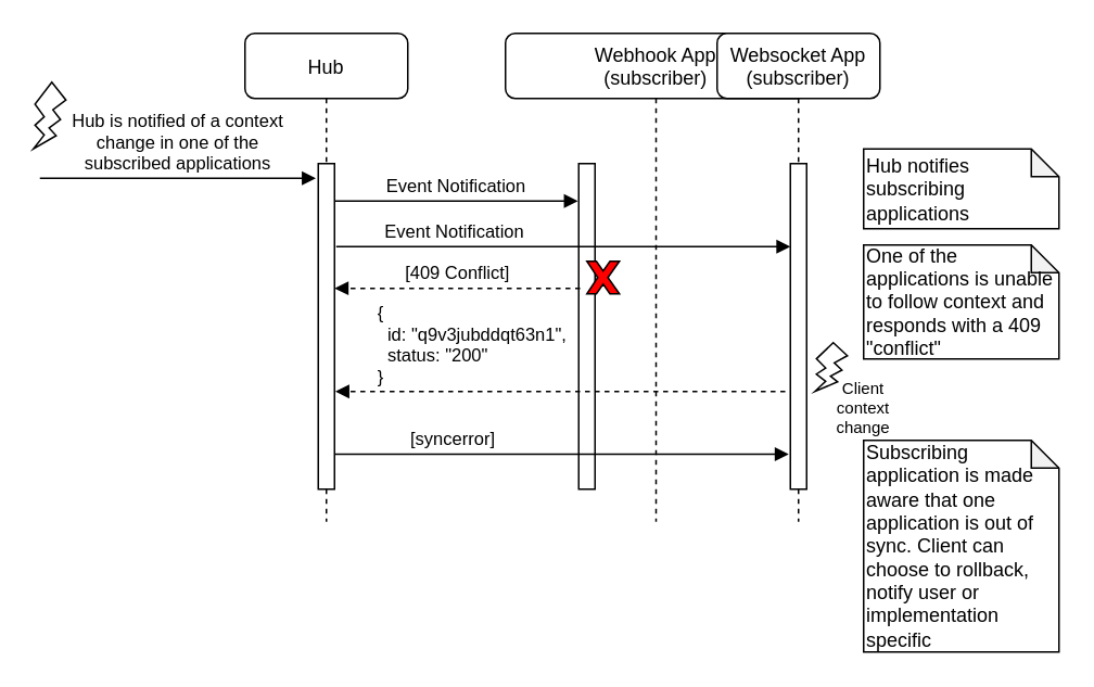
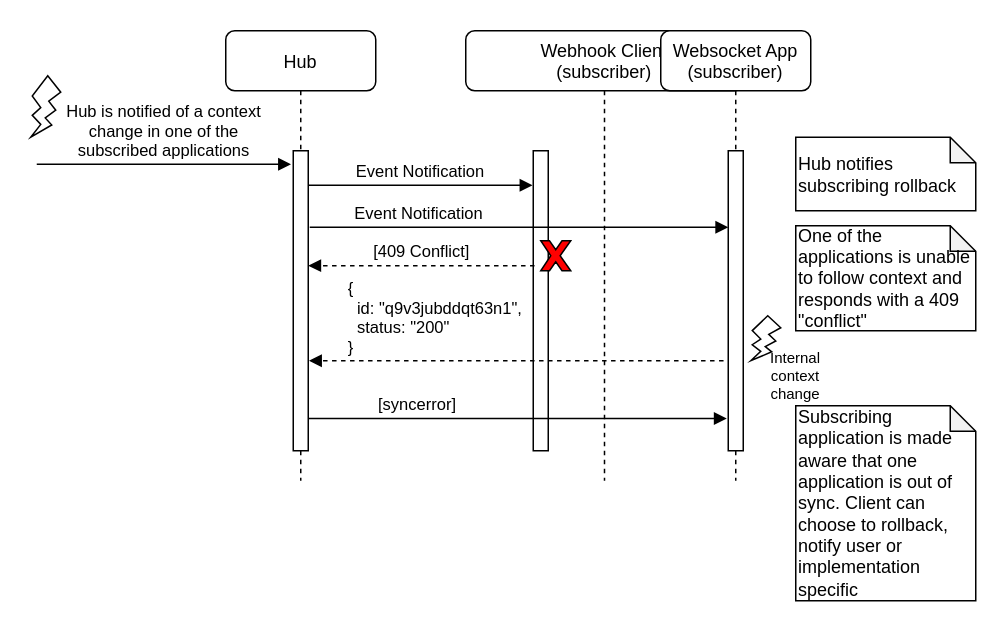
  <mxCell id="0" />
  <mxCell id="1" parent="0" />
  <mxCell id="2" value="Hub" style="shape=umlLifeline;perimeter=lifelinePerimeter;container=1;collapsible=0;recursiveResize=0;rounded=1;shadow=0;strokeWidth=1;" parent="1" vertex="1"><mxGeometry x="150" y="20" width="100" height="300" as="geometry" /></mxCell>
  <mxCell id="3" value="" style="points=[];perimeter=orthogonalPerimeter;rounded=0;shadow=0;strokeWidth=1;" parent="2" vertex="1"><mxGeometry x="45" y="80" width="10" height="200" as="geometry" /></mxCell>
  <mxCell id="4" value="Event Notification" style="verticalAlign=bottom;endArrow=block;shadow=0;strokeWidth=1;" parent="1" edge="1"><mxGeometry relative="1" as="geometry"><mxPoint x="205" y="123" as="sourcePoint" /><mxPoint x="354.5" y="123" as="targetPoint" /></mxGeometry></mxCell>
- <mxCell id="5" value="Webhook App&#10;(subscriber)" style="shape=umlLifeline;perimeter=lifelinePerimeter;container=1;collapsible=0;recursiveResize=0;rounded=1;shadow=0;strokeWidth=1;" parent="1" vertex="1"><mxGeometry x="310" y="20" width="185" height="300" as="geometry" /></mxCell>
+ <mxCell id="5" value="Webhook Client&#10;(subscriber)" style="shape=umlLifeline;perimeter=lifelinePerimeter;container=1;collapsible=0;recursiveResize=0;rounded=1;shadow=0;strokeWidth=1;" parent="1" vertex="1"><mxGeometry x="310" y="20" width="185" height="300" as="geometry" /></mxCell>
  <mxCell id="6" value="" style="points=[];perimeter=orthogonalPerimeter;rounded=0;shadow=0;strokeWidth=1;" parent="5" vertex="1"><mxGeometry x="45" y="80" width="10" height="200" as="geometry" /></mxCell>
  <mxCell id="7" value="[syncerror]" style="verticalAlign=bottom;endArrow=block;shadow=0;strokeWidth=1;" edge="1" parent="5"><mxGeometry x="-0.478" relative="1" as="geometry"><mxPoint x="-105" y="258.5" as="sourcePoint" /><mxPoint x="174" y="258.5" as="targetPoint" /><mxPoint as="offset" /></mxGeometry></mxCell>
  <mxCell id="8" value="" style="verticalLabelPosition=bottom;verticalAlign=top;html=1;shape=mxgraph.basic.x;rounded=1;fontSize=10;fillColor=#FF0000;" vertex="1" parent="5"><mxGeometry x="50" y="140" width="20" height="20" as="geometry" /></mxCell>
- <mxCell id="9" value="Hub notifies subscribing applications" style="shape=note;whiteSpace=wrap;html=1;backgroundOutline=1;darkOpacity=0.05;rounded=1;align=left;size=17;" parent="1" vertex="1"><mxGeometry x="530" y="91" width="120" height="49" as="geometry" /></mxCell>
+ <mxCell id="9" value="Hub notifies subscribing rollback" style="shape=note;whiteSpace=wrap;html=1;backgroundOutline=1;darkOpacity=0.05;rounded=1;align=left;size=17;" parent="1" vertex="1"><mxGeometry x="530" y="91" width="120" height="49" as="geometry" /></mxCell>
  <mxCell id="10" value="[409 Conflict]" style="verticalAlign=bottom;endArrow=block;shadow=0;strokeWidth=1;fontSize=11;entryX=1;entryY=0.435;entryDx=0;entryDy=0;entryPerimeter=0;exitX=0.086;exitY=0.435;exitDx=0;exitDy=0;exitPerimeter=0;dashed=1;" parent="1" edge="1"><mxGeometry relative="1" as="geometry"><mxPoint x="355.86" y="176.6" as="sourcePoint" /><mxPoint x="205" y="176.6" as="targetPoint" /></mxGeometry></mxCell>
  <mxCell id="11" value="Hub is notified of a context &#10;change in one of the &#10;subscribed applications" style="verticalAlign=bottom;endArrow=block;shadow=0;strokeWidth=1;fontSize=11;" edge="1" parent="1"><mxGeometry relative="1" as="geometry"><mxPoint x="24" y="109" as="sourcePoint" /><mxPoint x="193.5" y="109" as="targetPoint" /></mxGeometry></mxCell>
  <mxCell id="12" value="" style="verticalLabelPosition=bottom;verticalAlign=top;html=1;shape=mxgraph.basic.flash;rounded=1;fontSize=10;" vertex="1" parent="1"><mxGeometry x="20" y="50" width="20" height="41" as="geometry" /></mxCell>
  <mxCell id="13" value="Websocket App&#10;(subscriber)" style="shape=umlLifeline;perimeter=lifelinePerimeter;container=1;collapsible=0;recursiveResize=0;rounded=1;shadow=0;strokeWidth=1;" vertex="1" parent="1"><mxGeometry x="440" y="20" width="100" height="300" as="geometry" /></mxCell>
  <mxCell id="14" value="" style="points=[];perimeter=orthogonalPerimeter;rounded=0;shadow=0;strokeWidth=1;" vertex="1" parent="13"><mxGeometry x="45" y="80" width="10" height="200" as="geometry" /></mxCell>
  <mxCell id="15" value="Event Notification" style="verticalAlign=bottom;endArrow=block;shadow=0;strokeWidth=1;" edge="1" parent="1" target="14"><mxGeometry x="-0.478" relative="1" as="geometry"><mxPoint x="206" y="151" as="sourcePoint" /><mxPoint x="480" y="151" as="targetPoint" /><mxPoint as="offset" /></mxGeometry></mxCell>
  <mxCell id="16" value="{&#10;  id: &quot;q9v3jubddqt63n1&quot;,&#10;  status: &quot;200&quot;&#10;}" style="verticalAlign=bottom;endArrow=block;shadow=0;strokeWidth=1;fontSize=11;exitX=0.086;exitY=0.435;exitDx=0;exitDy=0;exitPerimeter=0;dashed=1;align=left;" edge="1" parent="1"><mxGeometry x="0.823" relative="1" as="geometry"><mxPoint x="481.86" y="240" as="sourcePoint" /><mxPoint x="205.5" y="240" as="targetPoint" /><mxPoint as="offset" /></mxGeometry></mxCell>
  <mxCell id="17" value="" style="verticalLabelPosition=bottom;verticalAlign=top;html=1;shape=mxgraph.basic.flash;rounded=1;fontSize=10;" vertex="1" parent="1"><mxGeometry x="500" y="210" width="20" height="30" as="geometry" /></mxCell>
- <mxCell id="18" value="Client context change" style="text;html=1;strokeColor=none;fillColor=none;align=center;verticalAlign=middle;whiteSpace=wrap;rounded=0;fontSize=10;" vertex="1" parent="1"><mxGeometry x="510" y="240" width="40" height="20" as="geometry" /></mxCell>
+ <mxCell id="18" value="Internal context change" style="text;html=1;strokeColor=none;fillColor=none;align=center;verticalAlign=middle;whiteSpace=wrap;rounded=0;fontSize=10;" vertex="1" parent="1"><mxGeometry x="510" y="240" width="40" height="20" as="geometry" /></mxCell>
  <mxCell id="19" value="One of the applications is unable to follow context and responds with a 409 &quot;conflict&quot;" style="shape=note;whiteSpace=wrap;html=1;backgroundOutline=1;darkOpacity=0.05;rounded=1;align=left;size=17;" vertex="1" parent="1"><mxGeometry x="530" y="150" width="120" height="70" as="geometry" /></mxCell>
  <mxCell id="20" value="Subscribing application is made aware that one application is out of sync. Client can choose to rollback, notify user or implementation specific" style="shape=note;whiteSpace=wrap;html=1;backgroundOutline=1;darkOpacity=0.05;rounded=1;align=left;size=17;" vertex="1" parent="1"><mxGeometry x="530" y="270" width="120" height="130" as="geometry" /></mxCell>
